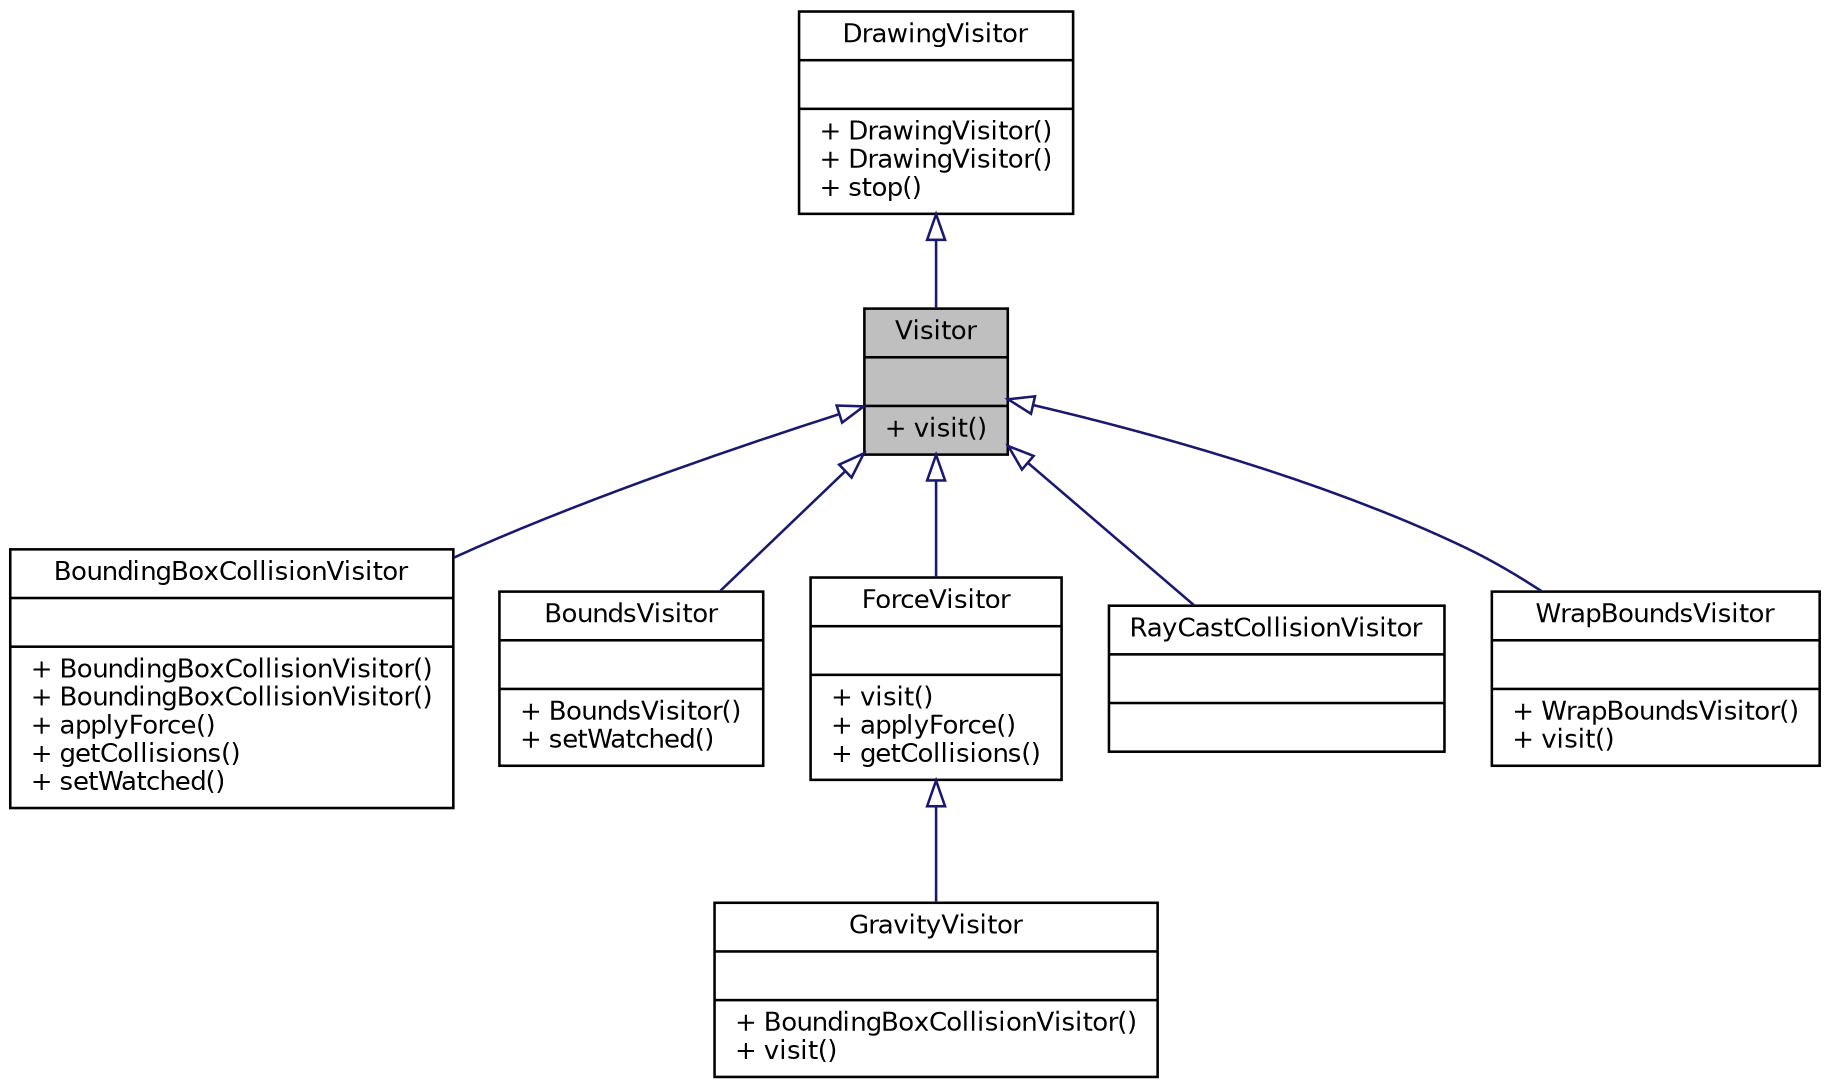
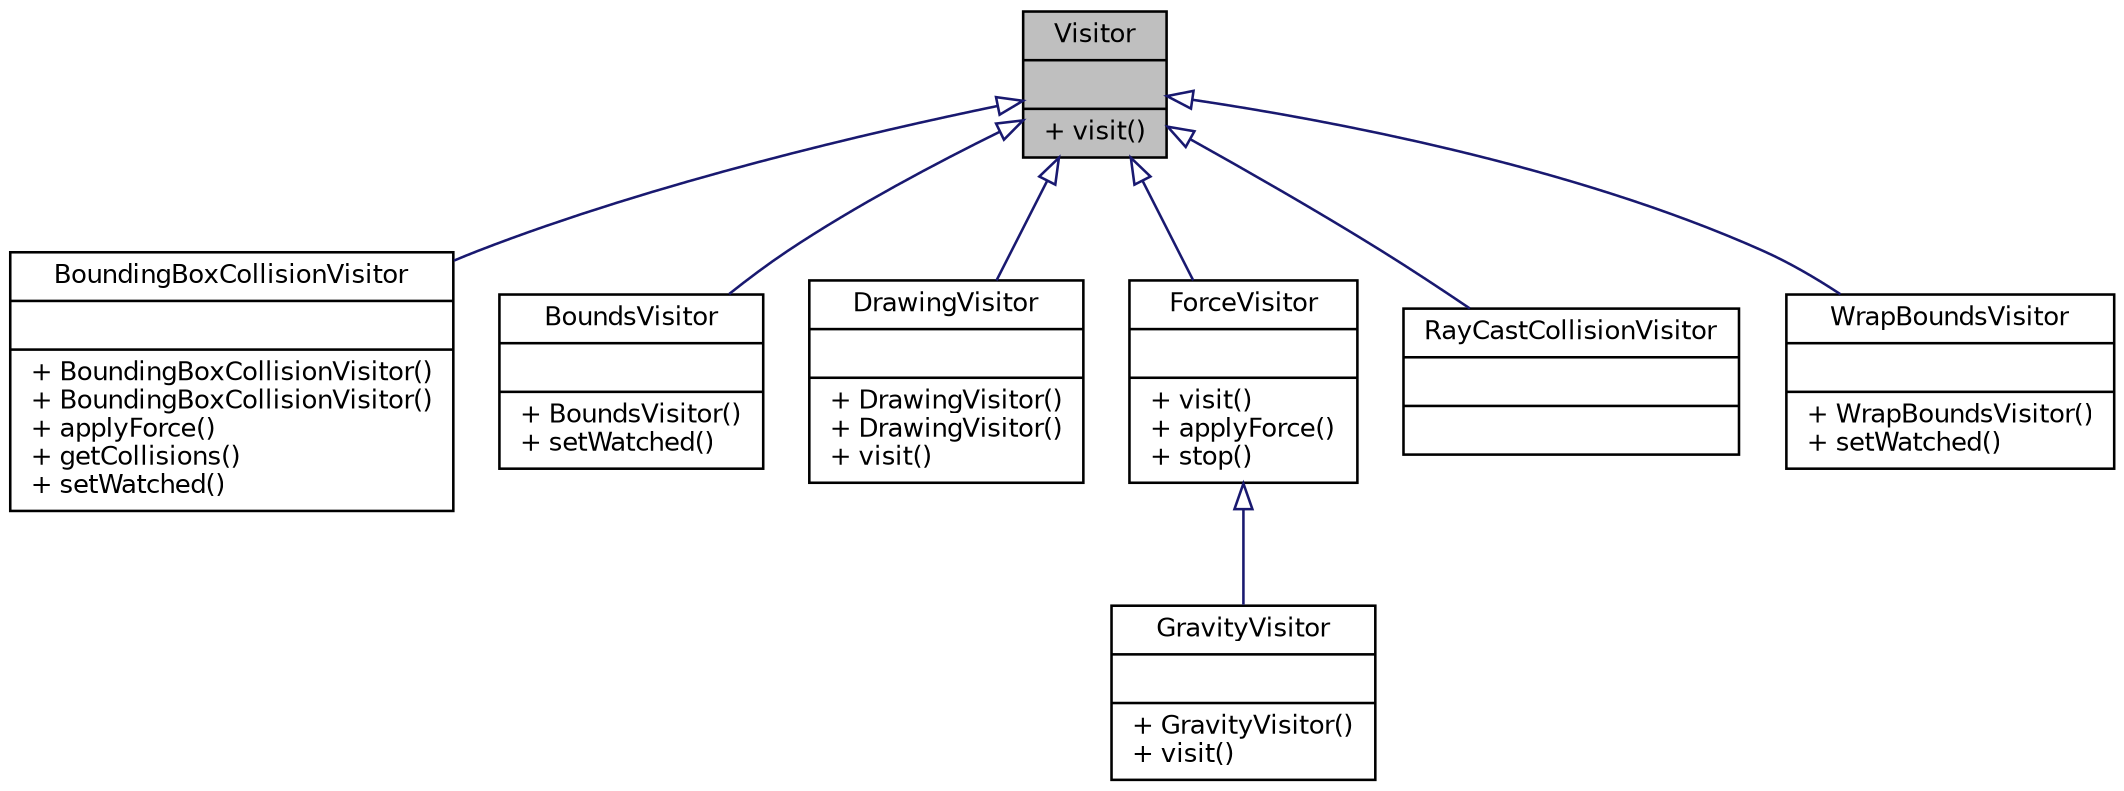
  digraph {
    node [color=black fillcolor=white fontname=Helvetica fontsize=10 shape=record style=filled]
    edge [arrowtail=onormal color=midnightblue dir=back fontname=Helvetica fontsize=10 labelfontname=Helvetica labelfontsize=10 style=solid]
    n1 [fillcolor=grey75 fontcolor=black height=0.2 label="{Visitor\n||+ visit()\l}" width=0.4]
    n2 [height=0.2 label="{BoundingBoxCollisionVisitor\n||+ BoundingBoxCollisionVisitor()\l+ BoundingBoxCollisionVisitor()\l+ applyForce()\l+ getCollisions()\l+ setWatched()\l}" width=0.4]
    n3 [height=0.2 label="{BoundsVisitor\n||+ BoundsVisitor()\l+ setWatched()\l}" width=0.4]
-   n4 [height=0.2 label="{DrawingVisitor\n||+ DrawingVisitor()\l+ DrawingVisitor()\l+ stop()\l}" width=0.4]
-   n5 [height=0.2 label="{ForceVisitor\n||+ visit()\l+ applyForce()\l+ getCollisions()\l}" width=0.4]
+   n4 [height=0.2 label="{DrawingVisitor\n||+ DrawingVisitor()\l+ DrawingVisitor()\l+ visit()\l}" width=0.4]
+   n5 [height=0.2 label="{ForceVisitor\n||+ visit()\l+ applyForce()\l+ stop()\l}" width=0.4]
    n6 [height=0.2 label="{RayCastCollisionVisitor\n||}" width=0.4]
-   n7 [height=0.2 label="{WrapBoundsVisitor\n||+ WrapBoundsVisitor()\l+ visit()\l}" width=0.4]
-   n8 [height=0.2 label="{GravityVisitor\n||+ BoundingBoxCollisionVisitor()\l+ visit()\l}" width=0.4]
+   n7 [height=0.2 label="{WrapBoundsVisitor\n||+ WrapBoundsVisitor()\l+ setWatched()\l}" width=0.4]
+   n8 [height=0.2 label="{GravityVisitor\n||+ GravityVisitor()\l+ visit()\l}" width=0.4]
    n1 -> n2
    n1 -> n3
-   n4 -> n1
+   n1 -> n4
    n1 -> n5
    n1 -> n6
    n1 -> n7
    n5 -> n8
  }
